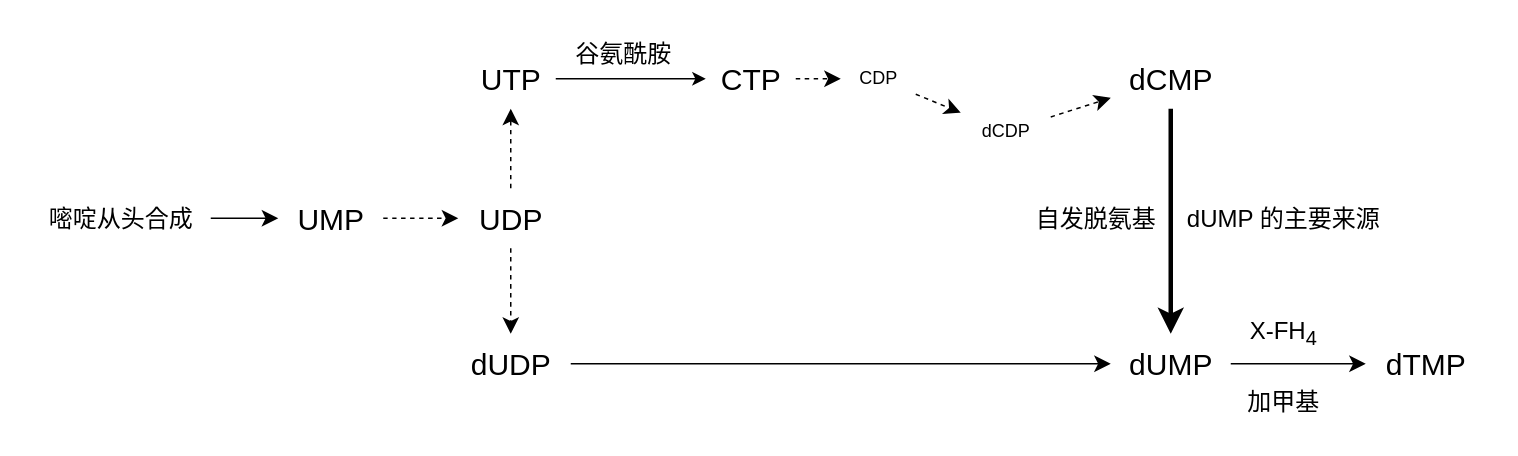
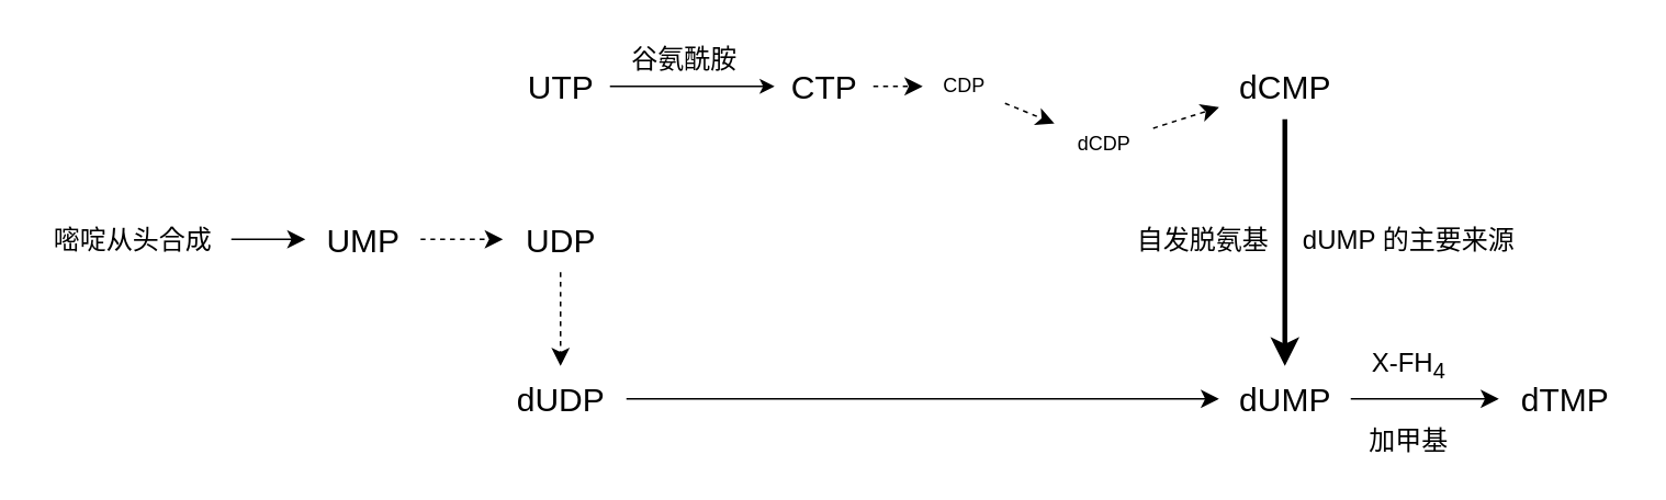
  <mxCell id="0" />
  <mxCell id="1" parent="0" />
  <mxCell id="2" value="" style="edgeStyle=none;curved=1;rounded=0;orthogonalLoop=1;jettySize=auto;html=1;fontSize=20;startSize=8;endSize=8;dashed=1;" parent="1" source="3" target="8" edge="1"><mxGeometry relative="1" as="geometry" /></mxCell>
  <mxCell id="3" value="UMP" style="text;html=1;align=center;verticalAlign=middle;resizable=0;points=[];autosize=1;strokeColor=none;fillColor=none;fontSize=20;" parent="1" vertex="1"><mxGeometry x="185" y="125" width="70" height="40" as="geometry" /></mxCell>
  <mxCell id="4" style="edgeStyle=none;curved=1;rounded=0;orthogonalLoop=1;jettySize=auto;html=1;fontSize=20;startSize=8;endSize=8;" parent="1" source="5" target="3" edge="1"><mxGeometry relative="1" as="geometry" /></mxCell>
  <mxCell id="5" value="嘧啶从头合成" style="text;html=1;align=center;verticalAlign=middle;resizable=0;points=[];autosize=1;strokeColor=none;fillColor=none;fontSize=16;" parent="1" vertex="1"><mxGeometry x="20" y="130" width="120" height="30" as="geometry" /></mxCell>
- <mxCell id="6" value="" style="edgeStyle=none;curved=1;rounded=0;orthogonalLoop=1;jettySize=auto;html=1;fontSize=20;startSize=8;endSize=8;dashed=1;" parent="1" source="8" target="10" edge="1"><mxGeometry relative="1" as="geometry" /></mxCell>
  <mxCell id="7" value="" style="edgeStyle=none;curved=1;rounded=0;orthogonalLoop=1;jettySize=auto;html=1;fontSize=20;startSize=8;endSize=8;dashed=1;" parent="1" source="8" target="12" edge="1"><mxGeometry relative="1" as="geometry" /></mxCell>
  <mxCell id="8" value="UDP" style="text;html=1;align=center;verticalAlign=middle;resizable=0;points=[];autosize=1;strokeColor=none;fillColor=none;fontSize=20;" parent="1" vertex="1"><mxGeometry x="305" y="125" width="70" height="40" as="geometry" /></mxCell>
  <mxCell id="9" value="" style="edgeStyle=none;curved=1;rounded=0;orthogonalLoop=1;jettySize=auto;html=1;fontSize=20;" parent="1" source="10" target="17" edge="1"><mxGeometry relative="1" as="geometry" /></mxCell>
  <mxCell id="10" value="UTP" style="text;html=1;align=center;verticalAlign=middle;resizable=0;points=[];autosize=1;strokeColor=none;fillColor=none;fontSize=20;" parent="1" vertex="1"><mxGeometry x="310" y="32" width="60" height="40" as="geometry" /></mxCell>
  <mxCell id="11" value="" style="edgeStyle=none;curved=1;rounded=0;orthogonalLoop=1;jettySize=auto;html=1;fontSize=20;startSize=8;endSize=8;" parent="1" source="12" target="14" edge="1"><mxGeometry relative="1" as="geometry" /></mxCell>
  <mxCell id="12" value="dUDP" style="text;html=1;align=center;verticalAlign=middle;resizable=0;points=[];autosize=1;strokeColor=none;fillColor=none;fontSize=20;" parent="1" vertex="1"><mxGeometry x="300" y="222" width="80" height="40" as="geometry" /></mxCell>
  <mxCell id="13" value="" style="edgeStyle=none;curved=1;rounded=0;orthogonalLoop=1;jettySize=auto;html=1;fontSize=20;startSize=8;endSize=8;" parent="1" source="14" target="15" edge="1"><mxGeometry relative="1" as="geometry" /></mxCell>
  <mxCell id="14" value="dUMP" style="text;html=1;align=center;verticalAlign=middle;resizable=0;points=[];autosize=1;strokeColor=none;fillColor=none;fontSize=20;" parent="1" vertex="1"><mxGeometry x="740" y="222" width="80" height="40" as="geometry" /></mxCell>
  <mxCell id="15" value="dTMP" style="text;html=1;align=center;verticalAlign=middle;resizable=0;points=[];autosize=1;strokeColor=none;fillColor=none;fontSize=20;" parent="1" vertex="1"><mxGeometry x="910" y="222" width="80" height="40" as="geometry" /></mxCell>
  <mxCell id="16" value="" style="edgeStyle=none;curved=1;rounded=0;orthogonalLoop=1;jettySize=auto;html=1;fontSize=20;startSize=8;endSize=8;dashed=1;" parent="1" source="17" target="19" edge="1"><mxGeometry relative="1" as="geometry" /></mxCell>
  <mxCell id="17" value="CTP" style="text;html=1;align=center;verticalAlign=middle;resizable=0;points=[];autosize=1;strokeColor=none;fillColor=none;fontSize=20;" parent="1" vertex="1"><mxGeometry x="470" y="32" width="60" height="40" as="geometry" /></mxCell>
  <mxCell id="18" value="" style="edgeStyle=none;curved=1;rounded=0;orthogonalLoop=1;jettySize=auto;html=1;fontSize=20;startSize=8;endSize=8;dashed=1;" parent="1" source="19" target="21" edge="1"><mxGeometry relative="1" as="geometry" /></mxCell>
  <mxCell id="19" value="CDP" style="text;html=1;align=center;verticalAlign=middle;resizable=0;points=[];autosize=1;strokeColor=none;fillColor=none;fontSize=12;" parent="1" vertex="1"><mxGeometry x="560" y="37" width="50" height="30" as="geometry" /></mxCell>
  <mxCell id="20" value="" style="edgeStyle=none;curved=1;rounded=0;orthogonalLoop=1;jettySize=auto;html=1;fontSize=20;startSize=8;endSize=8;dashed=1;" parent="1" source="21" target="23" edge="1"><mxGeometry relative="1" as="geometry" /></mxCell>
  <mxCell id="21" value="dCDP" style="text;html=1;align=center;verticalAlign=middle;resizable=0;points=[];autosize=1;strokeColor=none;fillColor=none;fontSize=12;" parent="1" vertex="1"><mxGeometry x="640" y="72" width="60" height="30" as="geometry" /></mxCell>
  <mxCell id="22" style="edgeStyle=none;curved=1;rounded=0;orthogonalLoop=1;jettySize=auto;html=1;fontSize=12;startSize=8;endSize=8;strokeWidth=3;" edge="1" parent="1" source="23" target="14"><mxGeometry relative="1" as="geometry" /></mxCell>
  <mxCell id="23" value="dCMP" style="text;html=1;align=center;verticalAlign=middle;resizable=0;points=[];autosize=1;strokeColor=none;fillColor=none;fontSize=20;" parent="1" vertex="1"><mxGeometry x="740" y="32" width="80" height="40" as="geometry" /></mxCell>
  <mxCell id="24" value="谷氨酰胺" style="text;html=1;align=center;verticalAlign=middle;resizable=0;points=[];autosize=1;strokeColor=none;fillColor=none;fontSize=16;" parent="1" vertex="1"><mxGeometry x="370" y="20" width="90" height="30" as="geometry" /></mxCell>
  <mxCell id="25" value="加甲基" style="text;html=1;align=center;verticalAlign=middle;resizable=0;points=[];autosize=1;strokeColor=none;fillColor=none;fontSize=16;" parent="1" vertex="1"><mxGeometry x="820" y="252" width="70" height="30" as="geometry" /></mxCell>
  <mxCell id="26" value="X-FH&lt;sub&gt;4&lt;/sub&gt;" style="text;html=1;align=center;verticalAlign=middle;resizable=0;points=[];autosize=1;strokeColor=none;fillColor=none;fontSize=16;" parent="1" vertex="1"><mxGeometry x="820" y="202" width="70" height="40" as="geometry" /></mxCell>
  <mxCell id="27" value="dUMP 的主要来源" style="text;html=1;align=center;verticalAlign=middle;resizable=0;points=[];autosize=1;strokeColor=none;fillColor=none;fontSize=16;" parent="1" vertex="1"><mxGeometry x="780" y="130" width="150" height="30" as="geometry" /></mxCell>
  <mxCell id="28" value="自发脱氨基" style="text;html=1;align=center;verticalAlign=middle;resizable=0;points=[];autosize=1;strokeColor=none;fillColor=none;fontSize=16;horizontal=1;" parent="1" vertex="1"><mxGeometry x="680" y="130" width="100" height="30" as="geometry" /></mxCell>
